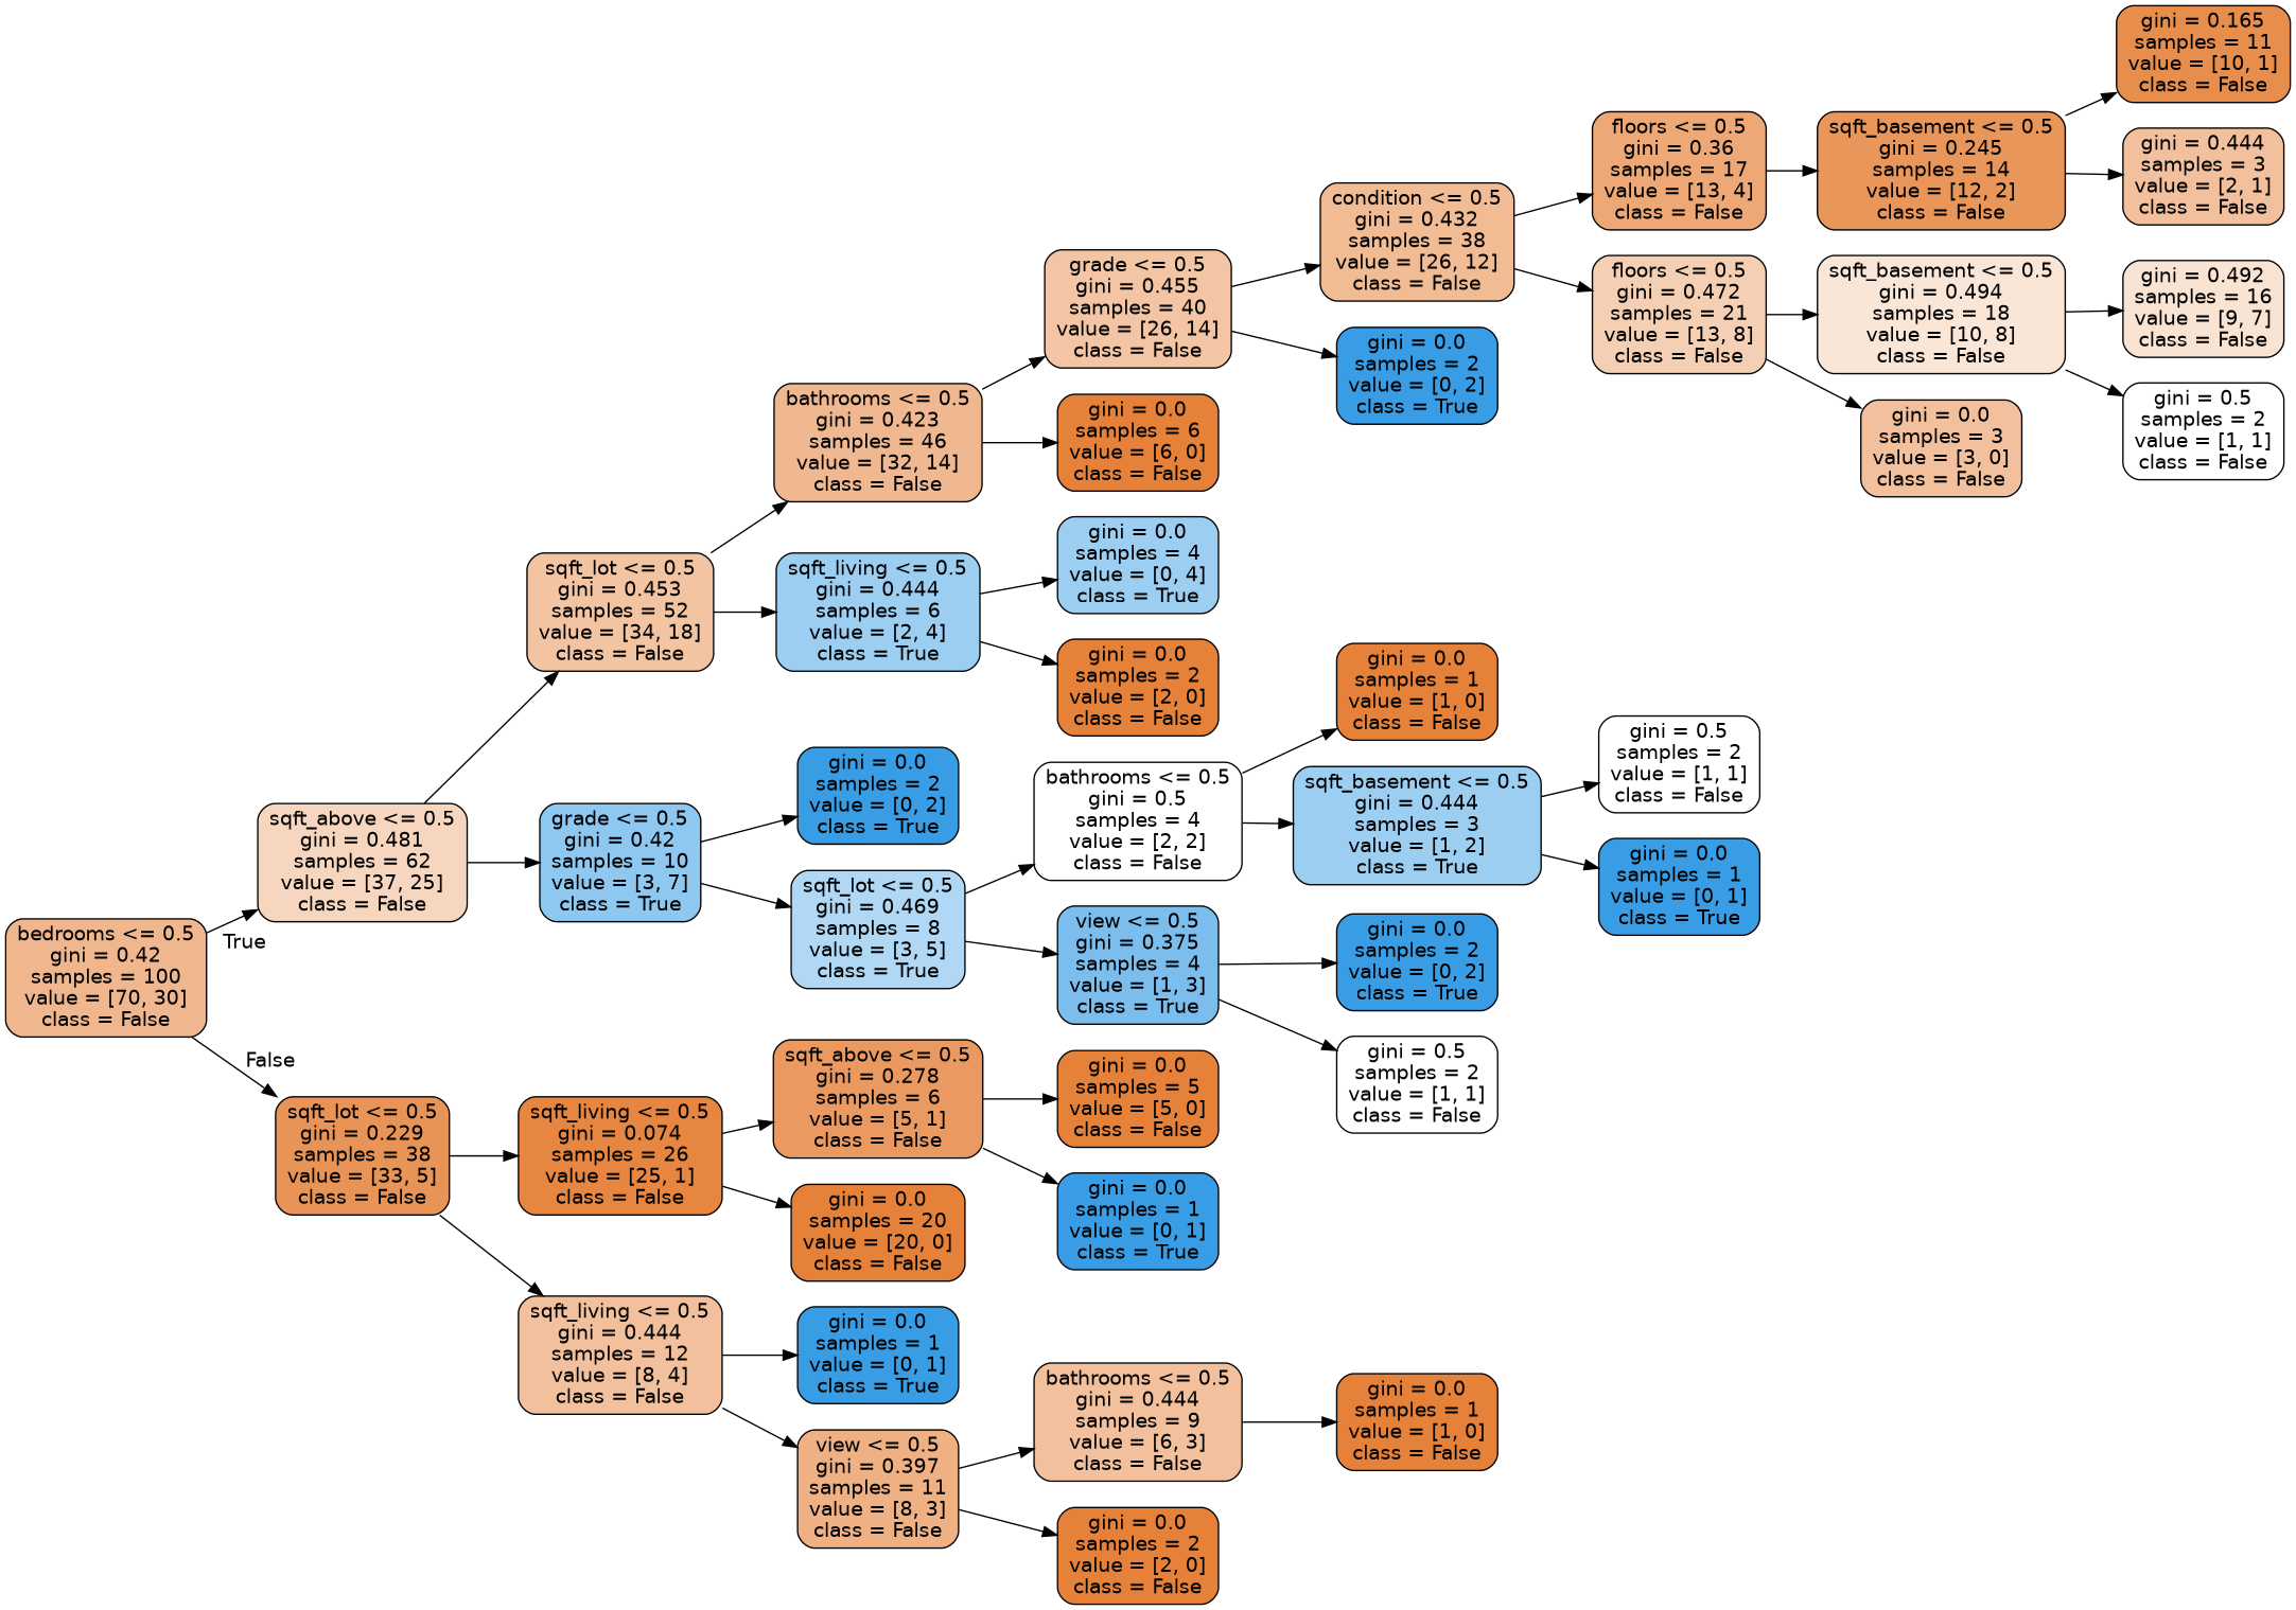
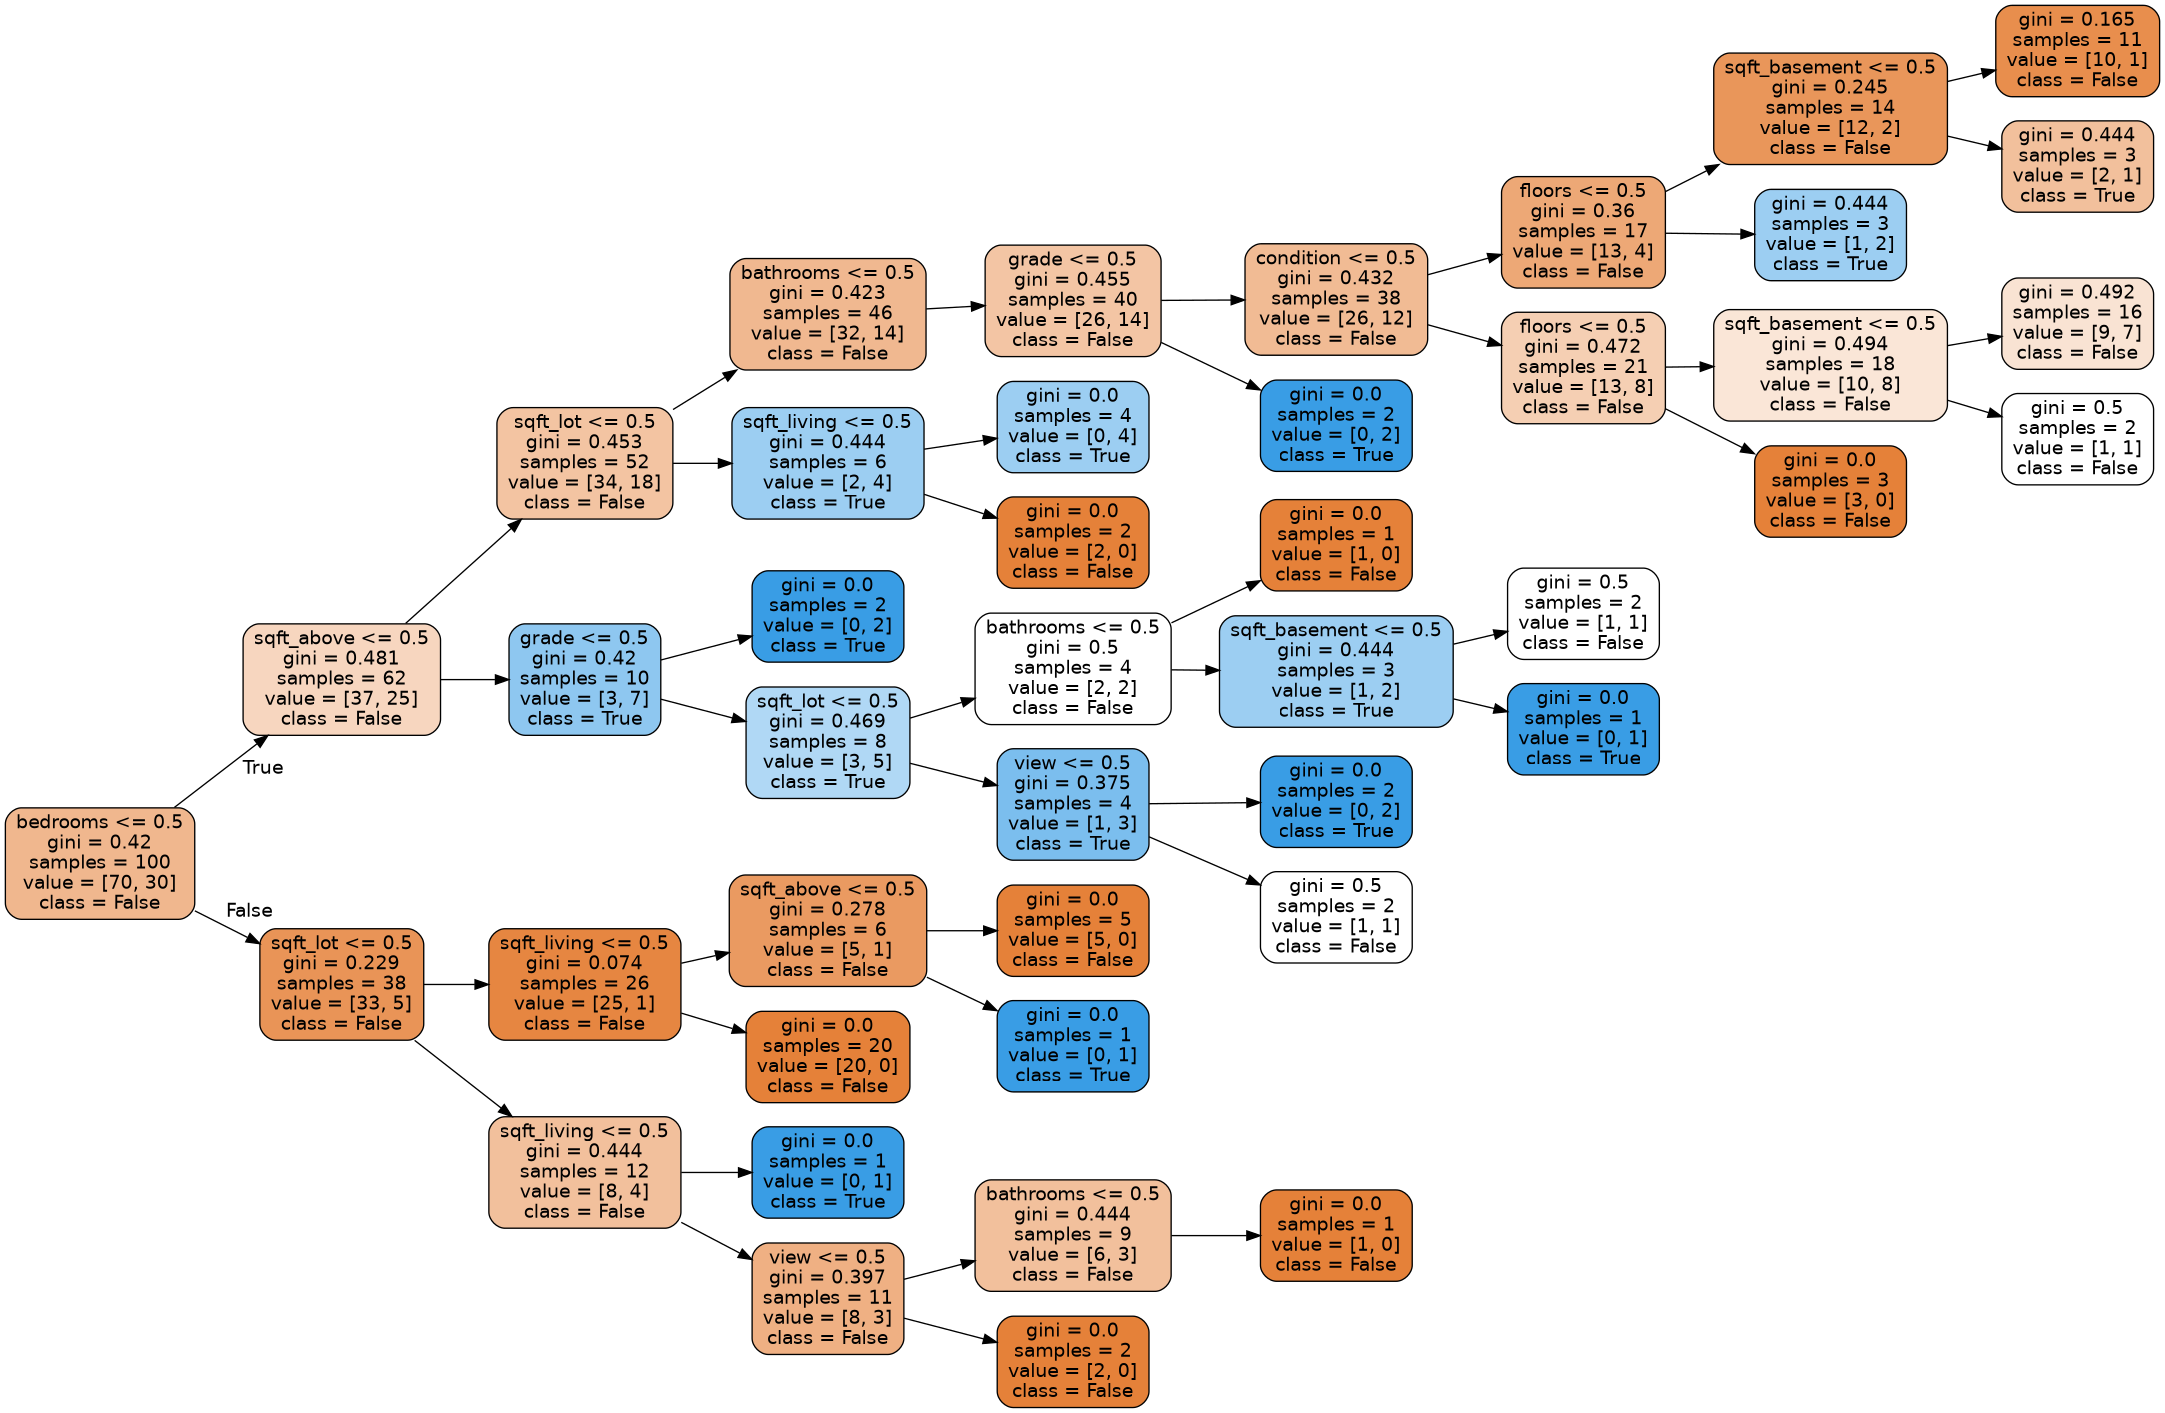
  digraph {
    rankdir=LR
    node [color=black fillcolor="#e58139" fontname=helvetica shape=box style="filled, rounded"]
    edge [fontname=helvetica]
    n1 [fillcolor="#f0b78e" label="bedrooms <= 0.5\ngini = 0.42\nsamples = 100\nvalue = [70, 30]\nclass = False"]
    n2 [fillcolor="#f7d6bf" label="sqft_above <= 0.5\ngini = 0.481\nsamples = 62\nvalue = [37, 25]\nclass = False"]
    n3 [fillcolor="#e99457" label="sqft_lot <= 0.5\ngini = 0.229\nsamples = 38\nvalue = [33, 5]\nclass = False"]
    n4 [fillcolor="#f3c4a2" label="sqft_lot <= 0.5\ngini = 0.453\nsamples = 52\nvalue = [34, 18]\nclass = False"]
    n5 [fillcolor="#8ec7f0" label="grade <= 0.5\ngini = 0.42\nsamples = 10\nvalue = [3, 7]\nclass = True"]
    n6 [fillcolor="#e68641" label="sqft_living <= 0.5\ngini = 0.074\nsamples = 26\nvalue = [25, 1]\nclass = False"]
    n7 [fillcolor="#f2c09c" label="sqft_living <= 0.5\ngini = 0.444\nsamples = 12\nvalue = [8, 4]\nclass = False"]
    n8 [fillcolor="#f0b890" label="bathrooms <= 0.5\ngini = 0.423\nsamples = 46\nvalue = [32, 14]\nclass = False"]
    n9 [fillcolor="#9ccef2" label="sqft_living <= 0.5\ngini = 0.444\nsamples = 6\nvalue = [2, 4]\nclass = True"]
    n10 [fillcolor="#399de5" label="gini = 0.0\nsamples = 2\nvalue = [0, 2]\nclass = True"]
    n11 [fillcolor="#b0d8f5" label="sqft_lot <= 0.5\ngini = 0.469\nsamples = 8\nvalue = [3, 5]\nclass = True"]
    n12 [fillcolor="#f3c5a4" label="grade <= 0.5\ngini = 0.455\nsamples = 40\nvalue = [26, 14]\nclass = False"]
-   n13 [label="gini = 0.0\nsamples = 6\nvalue = [6, 0]\nclass = False"]
    n14 [fillcolor="#9ccef2" label="gini = 0.0\nsamples = 4\nvalue = [0, 4]\nclass = True"]
    n15 [label="gini = 0.0\nsamples = 2\nvalue = [2, 0]\nclass = False"]
    n16 [fillcolor="#f1bb94" label="condition <= 0.5\ngini = 0.432\nsamples = 38\nvalue = [26, 12]\nclass = False"]
    n17 [fillcolor="#399de5" label="gini = 0.0\nsamples = 2\nvalue = [0, 2]\nclass = True"]
    n18 [fillcolor="#eda876" label="floors <= 0.5\ngini = 0.36\nsamples = 17\nvalue = [13, 4]\nclass = False"]
    n19 [fillcolor="#f5cfb3" label="floors <= 0.5\ngini = 0.472\nsamples = 21\nvalue = [13, 8]\nclass = False"]
    n20 [fillcolor="#e9965a" label="sqft_basement <= 0.5\ngini = 0.245\nsamples = 14\nvalue = [12, 2]\nclass = False"]
+   n21 [fillcolor="#9ccef2" label="gini = 0.444\nsamples = 3\nvalue = [1, 2]\nclass = True"]
    n22 [fillcolor="#fae6d7" label="sqft_basement <= 0.5\ngini = 0.494\nsamples = 18\nvalue = [10, 8]\nclass = False"]
-   n23 [fillcolor="#f2c09c" label="gini = 0.0\nsamples = 3\nvalue = [3, 0]\nclass = False"]
+   n23 [label="gini = 0.0\nsamples = 3\nvalue = [3, 0]\nclass = False"]
    n24 [fillcolor="#e88e4d" label="gini = 0.165\nsamples = 11\nvalue = [10, 1]\nclass = False"]
-   n25 [fillcolor="#f2c09c" label="gini = 0.444\nsamples = 3\nvalue = [2, 1]\nclass = False"]
+   n25 [fillcolor="#f2c09c" label="gini = 0.444\nsamples = 3\nvalue = [2, 1]\nclass = True"]
    n26 [fillcolor="#f9e3d3" label="gini = 0.492\nsamples = 16\nvalue = [9, 7]\nclass = False"]
    n27 [fillcolor="#ffffff" label="gini = 0.5\nsamples = 2\nvalue = [1, 1]\nclass = False"]
    n28 [fillcolor="#ffffff" label="bathrooms <= 0.5\ngini = 0.5\nsamples = 4\nvalue = [2, 2]\nclass = False"]
    n29 [fillcolor="#7bbeee" label="view <= 0.5\ngini = 0.375\nsamples = 4\nvalue = [1, 3]\nclass = True"]
    n30 [label="gini = 0.0\nsamples = 1\nvalue = [1, 0]\nclass = False"]
    n31 [fillcolor="#9ccef2" label="sqft_basement <= 0.5\ngini = 0.444\nsamples = 3\nvalue = [1, 2]\nclass = True"]
    n32 [fillcolor="#399de5" label="gini = 0.0\nsamples = 2\nvalue = [0, 2]\nclass = True"]
    n33 [fillcolor="#ffffff" label="gini = 0.5\nsamples = 2\nvalue = [1, 1]\nclass = False"]
    n34 [fillcolor="#ffffff" label="gini = 0.5\nsamples = 2\nvalue = [1, 1]\nclass = False"]
    n35 [fillcolor="#399de5" label="gini = 0.0\nsamples = 1\nvalue = [0, 1]\nclass = True"]
    n36 [fillcolor="#ea9a61" label="sqft_above <= 0.5\ngini = 0.278\nsamples = 6\nvalue = [5, 1]\nclass = False"]
    n37 [label="gini = 0.0\nsamples = 20\nvalue = [20, 0]\nclass = False"]
    n38 [fillcolor="#399de5" label="gini = 0.0\nsamples = 1\nvalue = [0, 1]\nclass = True"]
    n39 [fillcolor="#efb083" label="view <= 0.5\ngini = 0.397\nsamples = 11\nvalue = [8, 3]\nclass = False"]
    n40 [label="gini = 0.0\nsamples = 5\nvalue = [5, 0]\nclass = False"]
    n41 [fillcolor="#399de5" label="gini = 0.0\nsamples = 1\nvalue = [0, 1]\nclass = True"]
    n42 [fillcolor="#f2c09c" label="bathrooms <= 0.5\ngini = 0.444\nsamples = 9\nvalue = [6, 3]\nclass = False"]
    n43 [label="gini = 0.0\nsamples = 2\nvalue = [2, 0]\nclass = False"]
    n44 [label="gini = 0.0\nsamples = 1\nvalue = [1, 0]\nclass = False"]
    n1 -> n2 [headlabel=True labelangle=45 labeldistance=2.5]
    n1 -> n3 [headlabel=False labelangle=-45 labeldistance=2.5]
    n2 -> n4
    n2 -> n5
    n3 -> n6
    n3 -> n7
    n4 -> n8
    n4 -> n9
    n5 -> n10
    n5 -> n11
    n6 -> n36
    n6 -> n37
    n7 -> n38
    n7 -> n39
    n8 -> n12
-   n8 -> n13
    n9 -> n14
    n9 -> n15
    n11 -> n28
    n11 -> n29
    n12 -> n16
    n12 -> n17
    n16 -> n18
    n16 -> n19
    n18 -> n20
+   n18 -> n21
    n19 -> n22
    n19 -> n23
    n20 -> n24
    n20 -> n25
    n22 -> n26
    n22 -> n27
    n28 -> n30
    n28 -> n31
    n29 -> n32
    n29 -> n33
    n31 -> n34
    n31 -> n35
    n36 -> n40
    n36 -> n41
    n39 -> n42
    n39 -> n43
    n42 -> n44
  }
